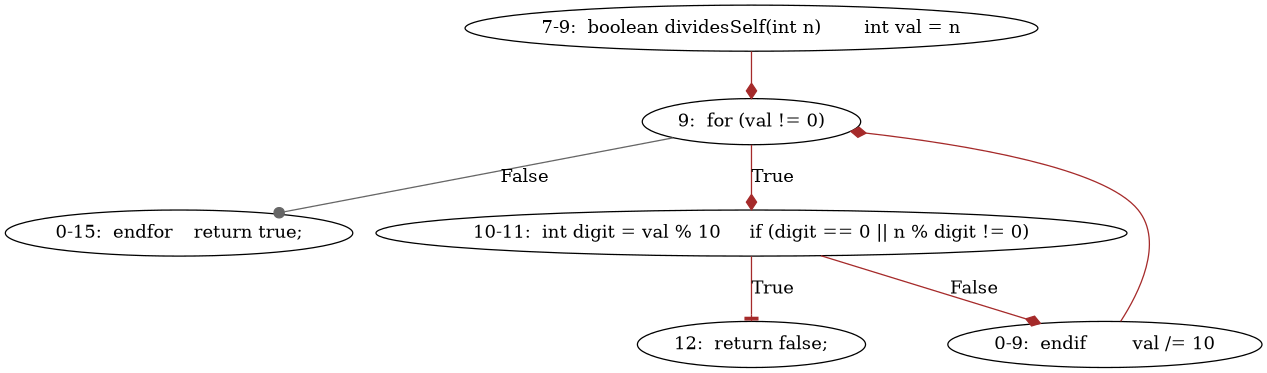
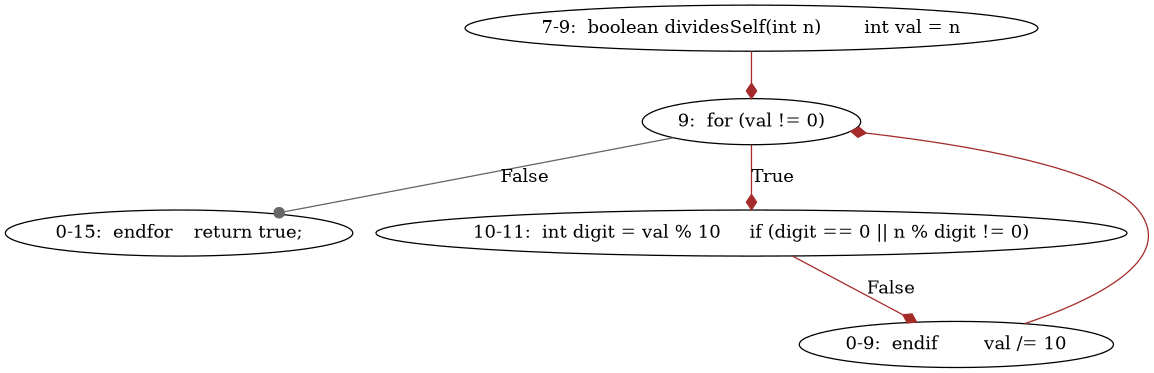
  digraph {
    edge [color=brown arrowhead=diamond]
    n1 [label="7-9:  boolean dividesSelf(int n)	int val = n"]
    n2 [label="9:  for (val != 0)"]
    n3 [label="0-15:  endfor	return true;"]
    n4 [label="10-11:  int digit = val % 10	if (digit == 0 || n % digit != 0)"]
-   n5 [label="12:  return false;"]
    n6 [label="0-9:  endif	val /= 10"]
    n1 -> n2
    n2 -> n3 [label=False color=gray40 arrowhead=dot]
    n2 -> n4 [label=True]
-   n4 -> n5 [label=True arrowhead=tee]
    n4 -> n6 [label=False]
    n6 -> n2
  }
